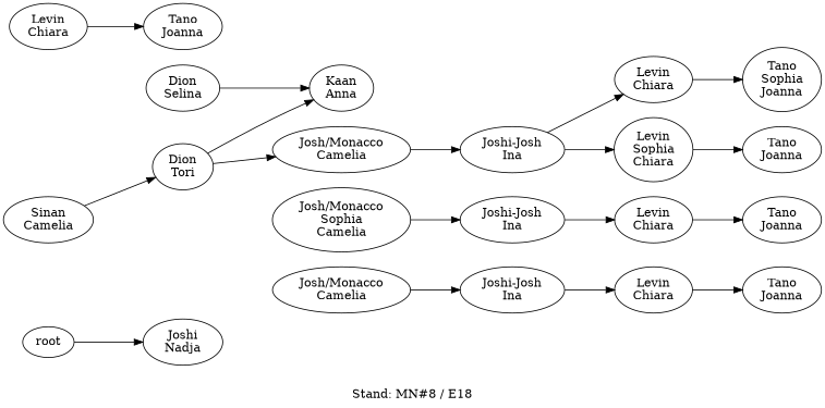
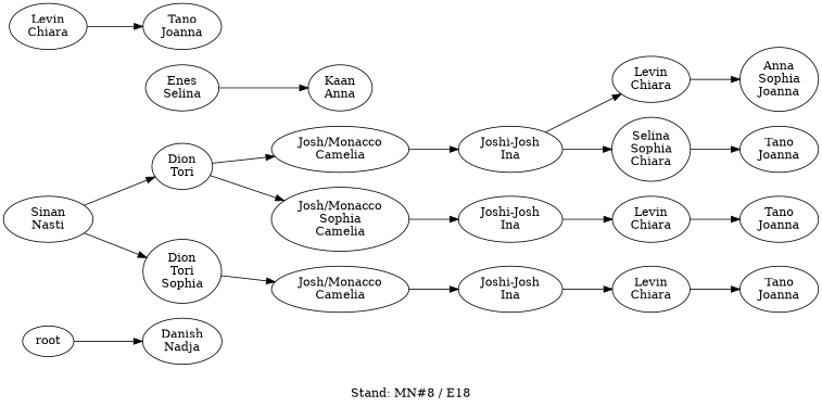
  digraph {
    label="Stand: MN#8 / E18"
    labelloc=b
    rankdir=LR
    ranksep=0.8
-   n1 [label="Joshi\nNadja"]
+   n1 [label="Danish\nNadja"]
    root
-   n3 [label="Dion\nSelina"]
+   n3 [label="Enes\nSelina"]
    n4 [label="Kaan\nAnna"]
-   n5 [label="Sinan\nCamelia"]
+   n5 [label="Sinan\nNasti"]
    n6 [label="Dion\nTori"]
+   n7 [label="Dion\nTori\nSophia"]
    n8 [label="Josh/Monacco\nCamelia"]
    n9 [label="Josh/Monacco\nSophia\nCamelia"]
    n10 [label="Josh/Monacco\nCamelia"]
    n11 [label="Joshi-Josh\nIna"]
    n12 [label="Joshi-Josh\nIna"]
    n13 [label="Levin\nChiara"]
-   n14 [label="Levin\nSophia\nChiara"]
-   n15 [label="Tano\nSophia\nJoanna"]
+   n14 [label="Selina\nSophia\nChiara"]
+   n15 [label="Anna\nSophia\nJoanna"]
    n16 [label="Tano\nJoanna"]
    n17 [label="Levin\nChiara"]
    n18 [label="Tano\nJoanna"]
    n19 [label="Levin\nChiara"]
    n20 [label="Tano\nJoanna"]
    n21 [label="Joshi-Josh\nIna"]
    n22 [label="Levin\nChiara"]
    n23 [label="Tano\nJoanna"]
    root -> n1
    n3 -> n4
    n5 -> n6
+   n5 -> n7
    n6 -> n8
-   n6 -> n4
+   n6 -> n9
+   n7 -> n10
    n8 -> n11
    n9 -> n12
    n10 -> n21
    n11 -> n13
    n11 -> n14
    n12 -> n19
    n13 -> n15
    n14 -> n16
    n17 -> n18
    n19 -> n20
    n21 -> n22
    n22 -> n23
  }
